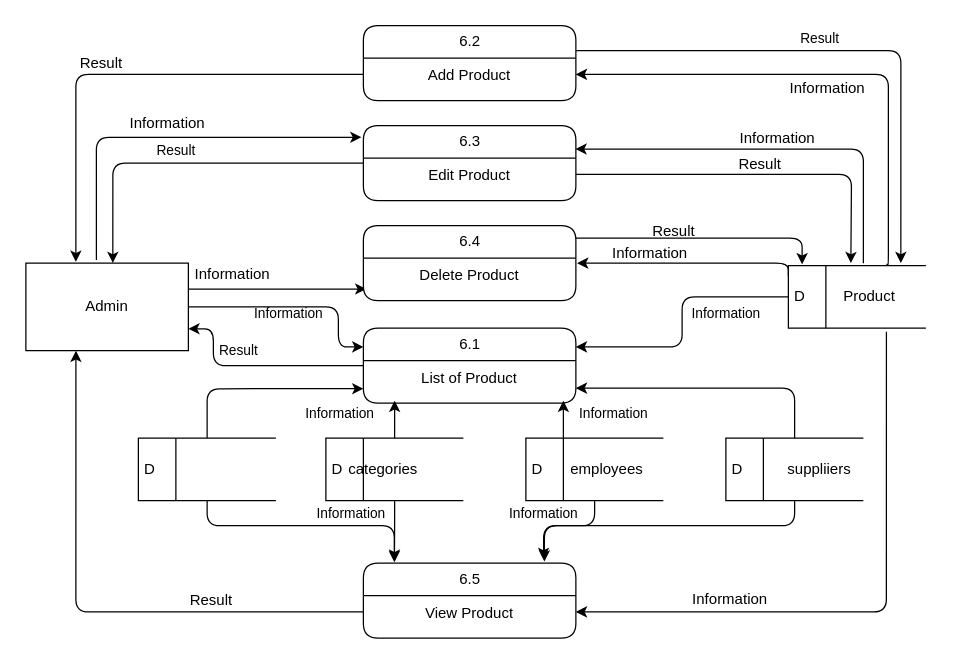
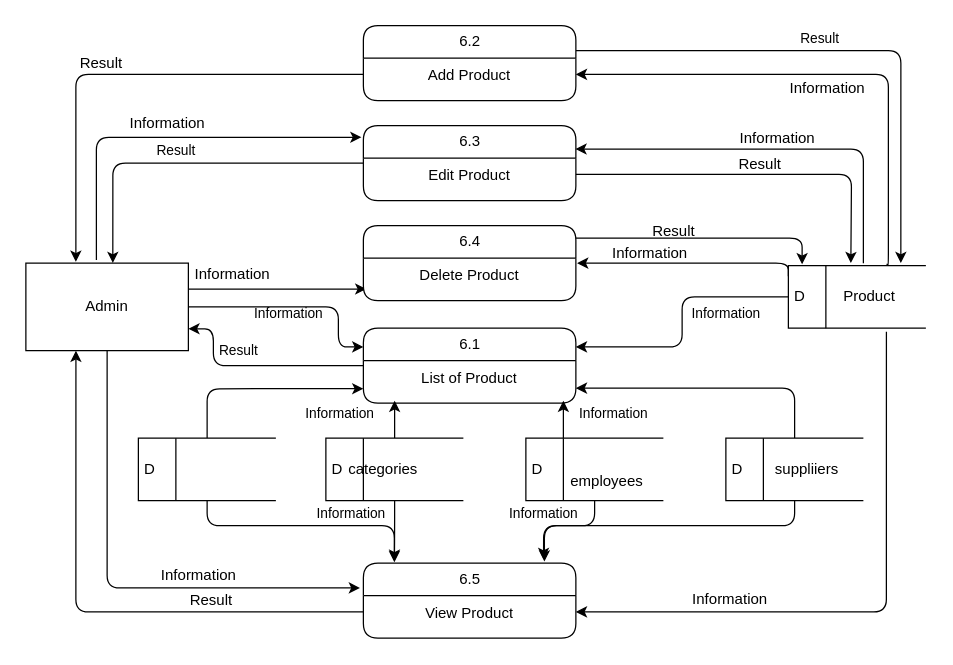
  <mxCell id="0" />
  <mxCell id="1" parent="0" />
  <mxCell id="2" value="Information" style="edgeStyle=orthogonalEdgeStyle;rounded=1;sketch=0;orthogonalLoop=1;jettySize=auto;exitX=0.434;exitY=-0.035;exitDx=0;exitDy=0;exitPerimeter=0;labelBackgroundColor=none;verticalAlign=middle;html=1;horizontal=1;labelPosition=center;verticalLabelPosition=middle;align=center;spacingLeft=0;jumpStyle=none;shadow=0;startSize=2;fontFamily=Helvetica;fontSize=12;entryX=-0.009;entryY=0.155;entryDx=0;entryDy=0;entryPerimeter=0;" parent="1" source="9" target="14" edge="1"><mxGeometry x="-0.004" y="11" relative="1" as="geometry"><mxPoint as="offset" /><mxPoint x="280" y="110" as="targetPoint" /><Array as="points"><mxPoint x="76" y="109" /></Array></mxGeometry></mxCell>
  <mxCell id="3" value="Result" style="edgeStyle=orthogonalEdgeStyle;rounded=1;sketch=0;orthogonalLoop=1;jettySize=auto;html=1;entryX=1;entryY=0.75;entryDx=0;entryDy=0;labelBackgroundColor=none;" parent="1" source="4" target="9" edge="1"><mxGeometry x="0.18" y="-12" relative="1" as="geometry"><Array as="points"><mxPoint x="170" y="292" /><mxPoint x="170" y="263" /></Array><mxPoint as="offset" /></mxGeometry></mxCell>
  <mxCell id="4" value="6.1" style="swimlane;html=1;fontStyle=0;childLayout=stackLayout;horizontal=1;startSize=26;horizontalStack=0;resizeParent=1;resizeLast=0;collapsible=1;marginBottom=0;swimlaneFillColor=#ffffff;align=center;rounded=1;shadow=0;comic=0;labelBackgroundColor=none;strokeWidth=1;fontFamily=Helvetica;fontSize=12;" parent="1" vertex="1"><mxGeometry x="290" y="262" width="170" height="60" as="geometry" /></mxCell>
  <mxCell id="5" value="&lt;font style=&quot;font-size: 12px;&quot;&gt;&lt;span style=&quot;font-size: 12px;&quot;&gt;List of Product&lt;/span&gt;&lt;/font&gt;" style="text;html=1;strokeColor=none;fillColor=none;spacingLeft=4;spacingRight=4;whiteSpace=wrap;overflow=hidden;rotatable=0;points=[[0,0.5],[1,0.5]];portConstraint=eastwest;align=center;fontFamily=Helvetica;fontSize=12;" parent="4" vertex="1"><mxGeometry y="26" width="170" height="26" as="geometry" /></mxCell>
  <mxCell id="6" value="Information" style="edgeStyle=orthogonalEdgeStyle;curved=0;rounded=1;sketch=0;orthogonalLoop=1;jettySize=auto;html=1;entryX=0.014;entryY=0.951;entryDx=0;entryDy=0;entryPerimeter=0;labelBackgroundColor=none;fontFamily=Helvetica;fontSize=12;" parent="1" target="17" edge="1"><mxGeometry x="0.112" y="12" relative="1" as="geometry"><mxPoint x="100" y="280" as="sourcePoint" /><mxPoint as="offset" /></mxGeometry></mxCell>
+ <mxCell id="7" value="Information" style="edgeStyle=orthogonalEdgeStyle;curved=0;rounded=1;sketch=0;orthogonalLoop=1;jettySize=auto;html=1;labelBackgroundColor=none;fontFamily=Helvetica;fontSize=12;entryX=-0.016;entryY=0.33;entryDx=0;entryDy=0;entryPerimeter=0;" parent="1" source="9" target="18" edge="1"><mxGeometry x="0.344" y="10" relative="1" as="geometry"><mxPoint x="270" y="430" as="targetPoint" /><Array as="points"><mxPoint x="85" y="470" /></Array><mxPoint as="offset" /></mxGeometry></mxCell>
  <mxCell id="8" value="Information" style="edgeStyle=orthogonalEdgeStyle;rounded=1;sketch=0;orthogonalLoop=1;jettySize=auto;html=1;entryX=0;entryY=0.25;entryDx=0;entryDy=0;labelBackgroundColor=none;" parent="1" source="9" target="4" edge="1"><mxGeometry x="-0.07" y="-5" relative="1" as="geometry"><Array as="points"><mxPoint x="270" y="245" /><mxPoint x="270" y="277" /></Array><mxPoint as="offset" /></mxGeometry></mxCell>
  <mxCell id="9" value="&lt;font style=&quot;font-size: 12px;&quot;&gt;Admin&lt;/font&gt;" style="rounded=0;whiteSpace=wrap;html=1;fontFamily=Helvetica;fontSize=12;" parent="1" vertex="1"><mxGeometry x="20" y="210" width="130" height="70" as="geometry" /></mxCell>
  <mxCell id="10" value="Result" style="edgeStyle=orthogonalEdgeStyle;rounded=1;sketch=0;orthogonalLoop=1;jettySize=auto;html=1;entryX=0.818;entryY=-0.04;entryDx=0;entryDy=0;entryPerimeter=0;labelBackgroundColor=none;" parent="1" source="11" target="25" edge="1"><mxGeometry x="-0.095" y="10" relative="1" as="geometry"><Array as="points"><mxPoint x="720" y="40" /></Array><mxPoint as="offset" /></mxGeometry></mxCell>
  <mxCell id="11" value="6.2" style="swimlane;html=1;fontStyle=0;childLayout=stackLayout;horizontal=1;startSize=26;horizontalStack=0;resizeParent=1;resizeLast=0;collapsible=1;marginBottom=0;swimlaneFillColor=#ffffff;align=center;rounded=1;shadow=0;comic=0;labelBackgroundColor=none;strokeWidth=1;fontFamily=Helvetica;fontSize=12;" parent="1" vertex="1"><mxGeometry x="290" y="20" width="170" height="60" as="geometry" /></mxCell>
  <mxCell id="12" value="&lt;span id=&quot;docs-internal-guid-f91e8f93-7fff-7fc4-d953-1c8a1edfba7c&quot; style=&quot;font-size: 12px;&quot;&gt;&lt;span style=&quot;font-size: 12px; background-color: transparent; vertical-align: baseline;&quot;&gt;Add&amp;nbsp;&lt;/span&gt;&lt;/span&gt;&lt;span style=&quot;font-size: 12px;&quot;&gt;Product&lt;/span&gt;" style="text;html=1;strokeColor=none;fillColor=none;spacingLeft=4;spacingRight=4;whiteSpace=wrap;overflow=hidden;rotatable=0;points=[[0,0.5],[1,0.5]];portConstraint=eastwest;align=center;fontFamily=Helvetica;fontSize=12;" parent="11" vertex="1"><mxGeometry y="26" width="170" height="26" as="geometry" /></mxCell>
  <mxCell id="13" value="Result" style="edgeStyle=orthogonalEdgeStyle;rounded=1;sketch=0;orthogonalLoop=1;jettySize=auto;html=1;entryX=0.535;entryY=-0.002;entryDx=0;entryDy=0;entryPerimeter=0;labelBackgroundColor=none;" parent="1" source="14" target="9" edge="1"><mxGeometry x="0.071" y="-10" relative="1" as="geometry"><mxPoint as="offset" /></mxGeometry></mxCell>
  <mxCell id="14" value="6.3" style="swimlane;html=1;fontStyle=0;childLayout=stackLayout;horizontal=1;startSize=26;horizontalStack=0;resizeParent=1;resizeLast=0;collapsible=1;marginBottom=0;swimlaneFillColor=#ffffff;align=center;rounded=1;shadow=0;comic=0;labelBackgroundColor=none;strokeWidth=1;fontFamily=Helvetica;fontSize=12;" parent="1" vertex="1"><mxGeometry x="290" y="100" width="170" height="60" as="geometry" /></mxCell>
  <mxCell id="15" value="&lt;span id=&quot;docs-internal-guid-7f49682c-7fff-a4d6-9a9d-0c810e85ffbc&quot; style=&quot;font-size: 12px;&quot;&gt;&lt;span style=&quot;font-size: 12px; background-color: transparent; vertical-align: baseline;&quot;&gt;Edit&amp;nbsp;&lt;/span&gt;&lt;/span&gt;&lt;span style=&quot;font-size: 12px;&quot;&gt;Product&lt;/span&gt;" style="text;html=1;strokeColor=none;fillColor=none;spacingLeft=4;spacingRight=4;whiteSpace=wrap;overflow=hidden;rotatable=0;points=[[0,0.5],[1,0.5]];portConstraint=eastwest;align=center;fontFamily=Helvetica;fontSize=12;" parent="14" vertex="1"><mxGeometry y="26" width="170" height="26" as="geometry" /></mxCell>
  <mxCell id="16" value="6.4" style="swimlane;html=1;fontStyle=0;childLayout=stackLayout;horizontal=1;startSize=26;horizontalStack=0;resizeParent=1;resizeLast=0;collapsible=1;marginBottom=0;swimlaneFillColor=#ffffff;align=center;rounded=1;shadow=0;comic=0;labelBackgroundColor=none;strokeWidth=1;fontFamily=Helvetica;fontSize=12;" parent="1" vertex="1"><mxGeometry x="290" y="180" width="170" height="60" as="geometry" /></mxCell>
  <mxCell id="17" value="&lt;span id=&quot;docs-internal-guid-ec00c497-7fff-d599-0a47-b24389822d92&quot; style=&quot;font-size: 12px;&quot;&gt;&lt;span style=&quot;font-size: 12px; background-color: transparent; vertical-align: baseline;&quot;&gt;Delete&amp;nbsp;&lt;/span&gt;&lt;/span&gt;&lt;span style=&quot;font-size: 12px;&quot;&gt;Product&lt;/span&gt;" style="text;html=1;strokeColor=none;fillColor=none;spacingLeft=4;spacingRight=4;whiteSpace=wrap;overflow=hidden;rotatable=0;points=[[0,0.5],[1,0.5]];portConstraint=eastwest;align=center;fontFamily=Helvetica;fontSize=12;" parent="16" vertex="1"><mxGeometry y="26" width="170" height="26" as="geometry" /></mxCell>
  <mxCell id="18" value="6.5" style="swimlane;html=1;fontStyle=0;childLayout=stackLayout;horizontal=1;startSize=26;horizontalStack=0;resizeParent=1;resizeLast=0;collapsible=1;marginBottom=0;swimlaneFillColor=#ffffff;align=center;rounded=1;shadow=0;comic=0;labelBackgroundColor=none;strokeWidth=1;fontFamily=Helvetica;fontSize=12;" parent="1" vertex="1"><mxGeometry x="290" y="450" width="170" height="60" as="geometry" /></mxCell>
  <mxCell id="19" value="&lt;span id=&quot;docs-internal-guid-54e838d1-7fff-f729-35b7-6f94d2176117&quot; style=&quot;font-size: 12px;&quot;&gt;&lt;span style=&quot;font-size: 12px; background-color: transparent; vertical-align: baseline;&quot;&gt;View&amp;nbsp;&lt;/span&gt;&lt;/span&gt;&lt;span style=&quot;font-size: 12px;&quot;&gt;Product&lt;/span&gt;" style="text;html=1;strokeColor=none;fillColor=none;spacingLeft=4;spacingRight=4;whiteSpace=wrap;overflow=hidden;rotatable=0;points=[[0,0.5],[1,0.5]];portConstraint=eastwest;align=center;fontFamily=Helvetica;fontSize=12;" parent="18" vertex="1"><mxGeometry y="26" width="170" height="26" as="geometry" /></mxCell>
  <mxCell id="20" value="&#10;&#10;&lt;span style=&quot;font-size: 12px; font-style: normal; font-weight: 400; letter-spacing: normal; text-align: center; text-indent: 0px; text-transform: none; word-spacing: 0px; display: inline; float: none;&quot;&gt;Information&lt;/span&gt;&#10;&#10;" style="edgeStyle=orthogonalEdgeStyle;curved=0;rounded=1;sketch=0;orthogonalLoop=1;jettySize=auto;html=1;entryX=1;entryY=0.5;entryDx=0;entryDy=0;exitX=0.718;exitY=-0.031;exitDx=0;exitDy=0;exitPerimeter=0;labelBackgroundColor=none;fontFamily=Helvetica;fontSize=12;" parent="1" source="25" target="12" edge="1"><mxGeometry x="0.013" y="11" relative="1" as="geometry"><mxPoint x="640" y="200" as="sourcePoint" /><mxPoint as="offset" /><Array as="points"><mxPoint x="709" y="212" /><mxPoint x="710" y="212" /><mxPoint x="710" y="59" /></Array></mxGeometry></mxCell>
  <mxCell id="21" value="&#10;&#10;&lt;span style=&quot;font-size: 12px; font-style: normal; font-weight: 400; letter-spacing: normal; text-align: center; text-indent: 0px; text-transform: none; word-spacing: 0px; display: inline; float: none;&quot;&gt;Information&lt;/span&gt;&#10;&#10;" style="edgeStyle=orthogonalEdgeStyle;curved=0;rounded=1;sketch=0;orthogonalLoop=1;jettySize=auto;html=1;entryX=0.998;entryY=0.313;entryDx=0;entryDy=0;entryPerimeter=0;labelBackgroundColor=none;fontFamily=Helvetica;fontSize=12;" parent="1" target="14" edge="1"><mxGeometry x="-0.002" y="-9" relative="1" as="geometry"><mxPoint as="offset" /><mxPoint x="690" y="210" as="sourcePoint" /><Array as="points"><mxPoint x="690" y="119" /></Array></mxGeometry></mxCell>
  <mxCell id="22" value="&#10;&#10;&lt;span style=&quot;font-size: 12px; font-style: normal; font-weight: 400; letter-spacing: normal; text-align: center; text-indent: 0px; text-transform: none; word-spacing: 0px; display: inline; float: none;&quot;&gt;Information&lt;/span&gt;&#10;&#10;" style="edgeStyle=orthogonalEdgeStyle;curved=0;rounded=1;sketch=0;orthogonalLoop=1;jettySize=auto;html=1;labelBackgroundColor=none;fontFamily=Helvetica;fontSize=12;exitX=0;exitY=0.171;exitDx=0;exitDy=0;exitPerimeter=0;" parent="1" source="25" edge="1"><mxGeometry x="0.361" y="-8" relative="1" as="geometry"><mxPoint as="offset" /><mxPoint x="620" y="210" as="sourcePoint" /><mxPoint x="461" y="210" as="targetPoint" /><Array as="points"><mxPoint x="630" y="210" /><mxPoint x="461" y="210" /></Array></mxGeometry></mxCell>
  <mxCell id="23" value="&#10;&#10;&lt;span style=&quot;font-size: 12px; font-style: normal; font-weight: 400; letter-spacing: normal; text-align: center; text-indent: 0px; text-transform: none; word-spacing: 0px; display: inline; float: none;&quot;&gt;Information&lt;/span&gt;&#10;&#10;" style="edgeStyle=orthogonalEdgeStyle;curved=0;rounded=1;sketch=0;orthogonalLoop=1;jettySize=auto;html=1;exitX=0.713;exitY=1.057;exitDx=0;exitDy=0;exitPerimeter=0;labelBackgroundColor=none;entryX=1;entryY=0.5;entryDx=0;entryDy=0;fontFamily=Helvetica;fontSize=12;" parent="1" source="25" target="19" edge="1"><mxGeometry x="0.482" y="-10" relative="1" as="geometry"><mxPoint x="463" y="410" as="targetPoint" /><Array as="points"><mxPoint x="708" y="489" /></Array><mxPoint as="offset" /></mxGeometry></mxCell>
  <mxCell id="24" value="Information" style="edgeStyle=orthogonalEdgeStyle;rounded=1;sketch=0;orthogonalLoop=1;jettySize=auto;html=1;entryX=1;entryY=0.25;entryDx=0;entryDy=0;labelBackgroundColor=none;" parent="1" source="25" target="4" edge="1"><mxGeometry x="-0.524" y="13" relative="1" as="geometry"><mxPoint as="offset" /></mxGeometry></mxCell>
  <mxCell id="25" value="D" style="html=1;dashed=0;whitespace=wrap;shape=mxgraph.dfd.dataStoreID;align=left;spacingLeft=3;points=[[0,0],[0.5,0],[1,0],[0,0.5],[1,0.5],[0,1],[0.5,1],[1,1]];fontFamily=Helvetica;fontSize=12;" parent="1" vertex="1"><mxGeometry x="630" y="212" width="110" height="50" as="geometry" /></mxCell>
  <mxCell id="26" value="Product" style="text;html=1;strokeColor=none;fillColor=none;align=center;verticalAlign=middle;whiteSpace=wrap;rounded=0;fontFamily=Helvetica;fontSize=12;" parent="1" vertex="1"><mxGeometry x="670" y="227" width="50" height="20" as="geometry" /></mxCell>
  <mxCell id="27" value="Result" style="edgeStyle=orthogonalEdgeStyle;curved=0;rounded=1;sketch=0;orthogonalLoop=1;jettySize=auto;html=1;labelBackgroundColor=none;fontFamily=Helvetica;fontSize=12;" parent="1" source="15" edge="1"><mxGeometry x="0.006" y="8" relative="1" as="geometry"><mxPoint as="offset" /><mxPoint x="680" y="210" as="targetPoint" /></mxGeometry></mxCell>
  <mxCell id="28" value="Result" style="edgeStyle=orthogonalEdgeStyle;curved=0;rounded=1;sketch=0;orthogonalLoop=1;jettySize=auto;html=1;labelBackgroundColor=none;fontFamily=Helvetica;fontSize=12;exitX=1;exitY=0.167;exitDx=0;exitDy=0;exitPerimeter=0;" parent="1" source="16" edge="1"><mxGeometry x="-0.227" y="5" relative="1" as="geometry"><mxPoint as="offset" /><mxPoint x="461" y="180" as="sourcePoint" /><mxPoint x="641" y="211" as="targetPoint" /><Array as="points"><mxPoint x="641" y="190" /></Array></mxGeometry></mxCell>
  <mxCell id="29" value="Result" style="edgeStyle=orthogonalEdgeStyle;curved=0;rounded=1;sketch=0;orthogonalLoop=1;jettySize=auto;html=1;labelBackgroundColor=none;fontFamily=Helvetica;fontSize=12;" parent="1" source="12" edge="1"><mxGeometry x="0.105" y="-9" relative="1" as="geometry"><mxPoint as="offset" /><mxPoint x="60" y="209" as="targetPoint" /><Array as="points"><mxPoint x="60" y="59" /><mxPoint x="60" y="209" /></Array></mxGeometry></mxCell>
  <mxCell id="30" value="Result" style="edgeStyle=orthogonalEdgeStyle;curved=0;rounded=1;sketch=0;orthogonalLoop=1;jettySize=auto;html=1;entryX=0.308;entryY=1;entryDx=0;entryDy=0;entryPerimeter=0;labelBackgroundColor=none;fontFamily=Helvetica;fontSize=12;" parent="1" source="19" target="9" edge="1"><mxGeometry x="-0.443" y="-9" relative="1" as="geometry"><mxPoint as="offset" /></mxGeometry></mxCell>
  <mxCell id="31" value="Information" style="edgeStyle=orthogonalEdgeStyle;rounded=1;sketch=0;orthogonalLoop=1;jettySize=auto;html=1;entryX=0;entryY=0.865;entryDx=0;entryDy=0;entryPerimeter=0;labelBackgroundColor=none;" parent="1" source="33" target="5" edge="1"><mxGeometry x="0.757" y="-20" relative="1" as="geometry"><mxPoint as="offset" /></mxGeometry></mxCell>
  <mxCell id="32" value="Information" style="edgeStyle=orthogonalEdgeStyle;rounded=1;sketch=0;orthogonalLoop=1;jettySize=auto;html=1;entryX=0.146;entryY=-0.011;entryDx=0;entryDy=0;entryPerimeter=0;labelBackgroundColor=none;" parent="1" source="33" target="18" edge="1"><mxGeometry x="0.356" y="10" relative="1" as="geometry"><Array as="points"><mxPoint x="165" y="420" /><mxPoint x="315" y="420" /></Array><mxPoint as="offset" /></mxGeometry></mxCell>
  <mxCell id="33" value="D" style="html=1;dashed=0;whitespace=wrap;shape=mxgraph.dfd.dataStoreID;align=left;spacingLeft=3;points=[[0,0],[0.5,0],[1,0],[0,0.5],[1,0.5],[0,1],[0.5,1],[1,1]];fontFamily=Helvetica;fontSize=12;" parent="1" vertex="1"><mxGeometry x="110" y="350" width="110" height="50" as="geometry" /></mxCell>
  <mxCell id="34" style="edgeStyle=orthogonalEdgeStyle;rounded=1;sketch=0;orthogonalLoop=1;jettySize=auto;html=1;labelBackgroundColor=none;" parent="1" source="36" edge="1"><mxGeometry relative="1" as="geometry"><mxPoint x="315" y="320" as="targetPoint" /></mxGeometry></mxCell>
  <mxCell id="35" style="edgeStyle=orthogonalEdgeStyle;rounded=1;sketch=0;orthogonalLoop=1;jettySize=auto;html=1;entryX=0.146;entryY=-0.031;entryDx=0;entryDy=0;entryPerimeter=0;labelBackgroundColor=none;" parent="1" source="36" target="18" edge="1"><mxGeometry relative="1" as="geometry" /></mxCell>
  <mxCell id="36" value="D" style="html=1;dashed=0;whitespace=wrap;shape=mxgraph.dfd.dataStoreID;align=left;spacingLeft=3;points=[[0,0],[0.5,0],[1,0],[0,0.5],[1,0.5],[0,1],[0.5,1],[1,1]];fontFamily=Helvetica;fontSize=12;" parent="1" vertex="1"><mxGeometry x="260" y="350" width="110" height="50" as="geometry" /></mxCell>
  <mxCell id="37" style="edgeStyle=orthogonalEdgeStyle;rounded=1;sketch=0;orthogonalLoop=1;jettySize=auto;html=1;labelBackgroundColor=none;" parent="1" source="39" edge="1"><mxGeometry relative="1" as="geometry"><mxPoint x="450" y="320" as="targetPoint" /><Array as="points"><mxPoint x="450" y="340" /><mxPoint x="450" y="340" /></Array></mxGeometry></mxCell>
  <mxCell id="38" style="edgeStyle=orthogonalEdgeStyle;rounded=1;sketch=0;orthogonalLoop=1;jettySize=auto;html=1;entryX=0.852;entryY=-0.02;entryDx=0;entryDy=0;entryPerimeter=0;labelBackgroundColor=none;" parent="1" source="39" target="18" edge="1"><mxGeometry relative="1" as="geometry"><Array as="points"><mxPoint x="475" y="420" /><mxPoint x="435" y="420" /></Array></mxGeometry></mxCell>
  <mxCell id="39" value="D" style="html=1;dashed=0;whitespace=wrap;shape=mxgraph.dfd.dataStoreID;align=left;spacingLeft=3;points=[[0,0],[0.5,0],[1,0],[0,0.5],[1,0.5],[0,1],[0.5,1],[1,1]];fontFamily=Helvetica;fontSize=12;" parent="1" vertex="1"><mxGeometry x="420" y="350" width="110" height="50" as="geometry" /></mxCell>
  <mxCell id="40" value="categories" style="text;html=1;strokeColor=none;fillColor=none;align=center;verticalAlign=middle;whiteSpace=wrap;rounded=0;fontFamily=Helvetica;fontSize=12;" parent="1" vertex="1"><mxGeometry x="281" y="365" width="50" height="20" as="geometry" /></mxCell>
  <mxCell id="41" value="Information" style="edgeStyle=orthogonalEdgeStyle;rounded=1;sketch=0;orthogonalLoop=1;jettySize=auto;html=1;labelBackgroundColor=none;" parent="1" source="43" edge="1"><mxGeometry x="0.721" y="20" relative="1" as="geometry"><mxPoint x="460" y="310" as="targetPoint" /><Array as="points"><mxPoint x="635" y="310" /><mxPoint x="460" y="310" /></Array><mxPoint as="offset" /></mxGeometry></mxCell>
  <mxCell id="42" value="Information" style="edgeStyle=orthogonalEdgeStyle;rounded=1;sketch=0;orthogonalLoop=1;jettySize=auto;html=1;entryX=0.848;entryY=-0.054;entryDx=0;entryDy=0;entryPerimeter=0;labelBackgroundColor=none;" parent="1" source="43" target="18" edge="1"><mxGeometry x="0.784" y="-10" relative="1" as="geometry"><Array as="points"><mxPoint x="635" y="420" /><mxPoint x="434" y="420" /></Array><mxPoint x="10" y="-10" as="offset" /></mxGeometry></mxCell>
  <mxCell id="43" value="D" style="html=1;dashed=0;whitespace=wrap;shape=mxgraph.dfd.dataStoreID;align=left;spacingLeft=3;points=[[0,0],[0.5,0],[1,0],[0,0.5],[1,0.5],[0,1],[0.5,1],[1,1]];fontFamily=Helvetica;fontSize=12;" parent="1" vertex="1"><mxGeometry x="580" y="350" width="110" height="50" as="geometry" /></mxCell>
- <mxCell id="44" value="suppliiers" style="text;html=1;strokeColor=none;fillColor=none;align=center;verticalAlign=middle;whiteSpace=wrap;rounded=0;fontFamily=Helvetica;fontSize=12;" parent="1" vertex="1"><mxGeometry x="630" y="365" width="50" height="20" as="geometry" /></mxCell>
- <mxCell id="45" value="employees" style="text;html=1;strokeColor=none;fillColor=none;align=center;verticalAlign=middle;whiteSpace=wrap;rounded=0;fontFamily=Helvetica;fontSize=12;" parent="1" vertex="1"><mxGeometry x="460" y="365" width="50" height="20" as="geometry" /></mxCell>
+ <mxCell id="44" value="suppliiers" style="text;html=1;strokeColor=none;fillColor=none;align=center;verticalAlign=middle;whiteSpace=wrap;rounded=0;fontFamily=Helvetica;fontSize=12;" parent="1" vertex="1"><mxGeometry x="620" y="365" width="50" height="20" as="geometry" /></mxCell>
+ <mxCell id="45" value="employees" style="text;html=1;strokeColor=none;fillColor=none;align=center;verticalAlign=middle;whiteSpace=wrap;rounded=0;fontFamily=Helvetica;fontSize=12;" parent="1" vertex="1"><mxGeometry x="460" y="375" width="50" height="20" as="geometry" /></mxCell>
